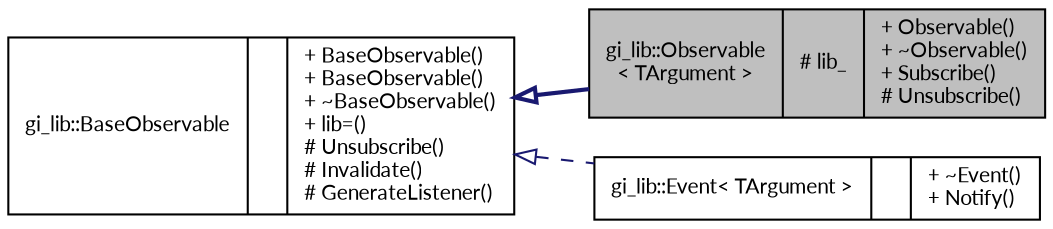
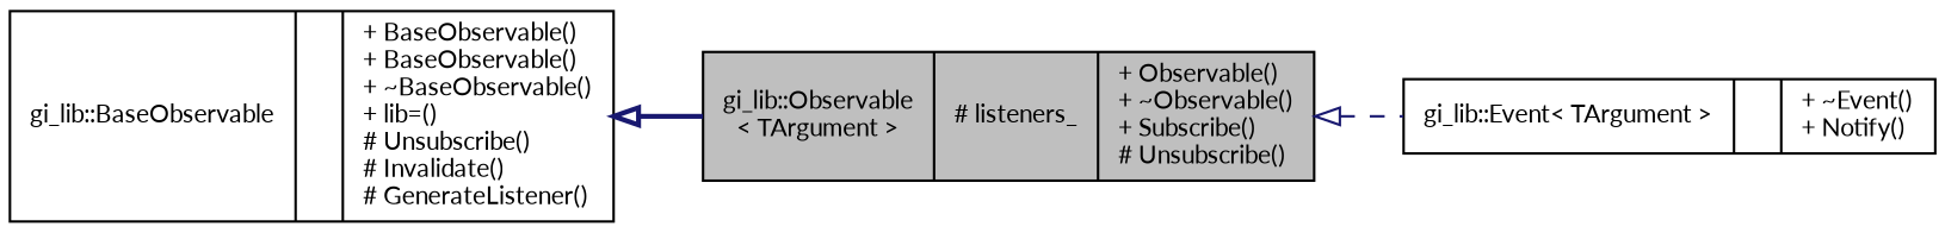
  digraph {
    fontname=Lato
    rankdir=LR
    node [color=black fillcolor=white fontname=Lato fontsize=10 shape=record style=filled]
    edge [arrowtail=onormal color=midnightblue dir=back fontname=Lato fontsize=10 labelfontname=Helvetica labelfontsize=10]
-   n1 [fillcolor=grey75 fontcolor=black height=0.2 label="{gi_lib::Observable\l\< TArgument \>\n|# lib_\l|+ Observable()\l+ ~Observable()\l+ Subscribe()\l# Unsubscribe()\l}" width=0.4]
+   n1 [fillcolor=grey75 fontcolor=black height=0.2 label="{gi_lib::Observable\l\< TArgument \>\n|# listeners_\l|+ Observable()\l+ ~Observable()\l+ Subscribe()\l# Unsubscribe()\l}" width=0.4]
    n2 [height=0.2 label="{gi_lib::Event\< TArgument \>\n||+ ~Event()\l+ Notify()\l}" width=0.4]
    n3 [height=0.2 label="{gi_lib::BaseObservable\n||+ BaseObservable()\l+ BaseObservable()\l+ ~BaseObservable()\l+ lib=()\l# Unsubscribe()\l# Invalidate()\l# GenerateListener()\l}" width=0.4]
-   n3 -> n2 [style=dashed]
+   n1 -> n2 [style=dashed]
    n3 -> n1 [style=bold]
  }
